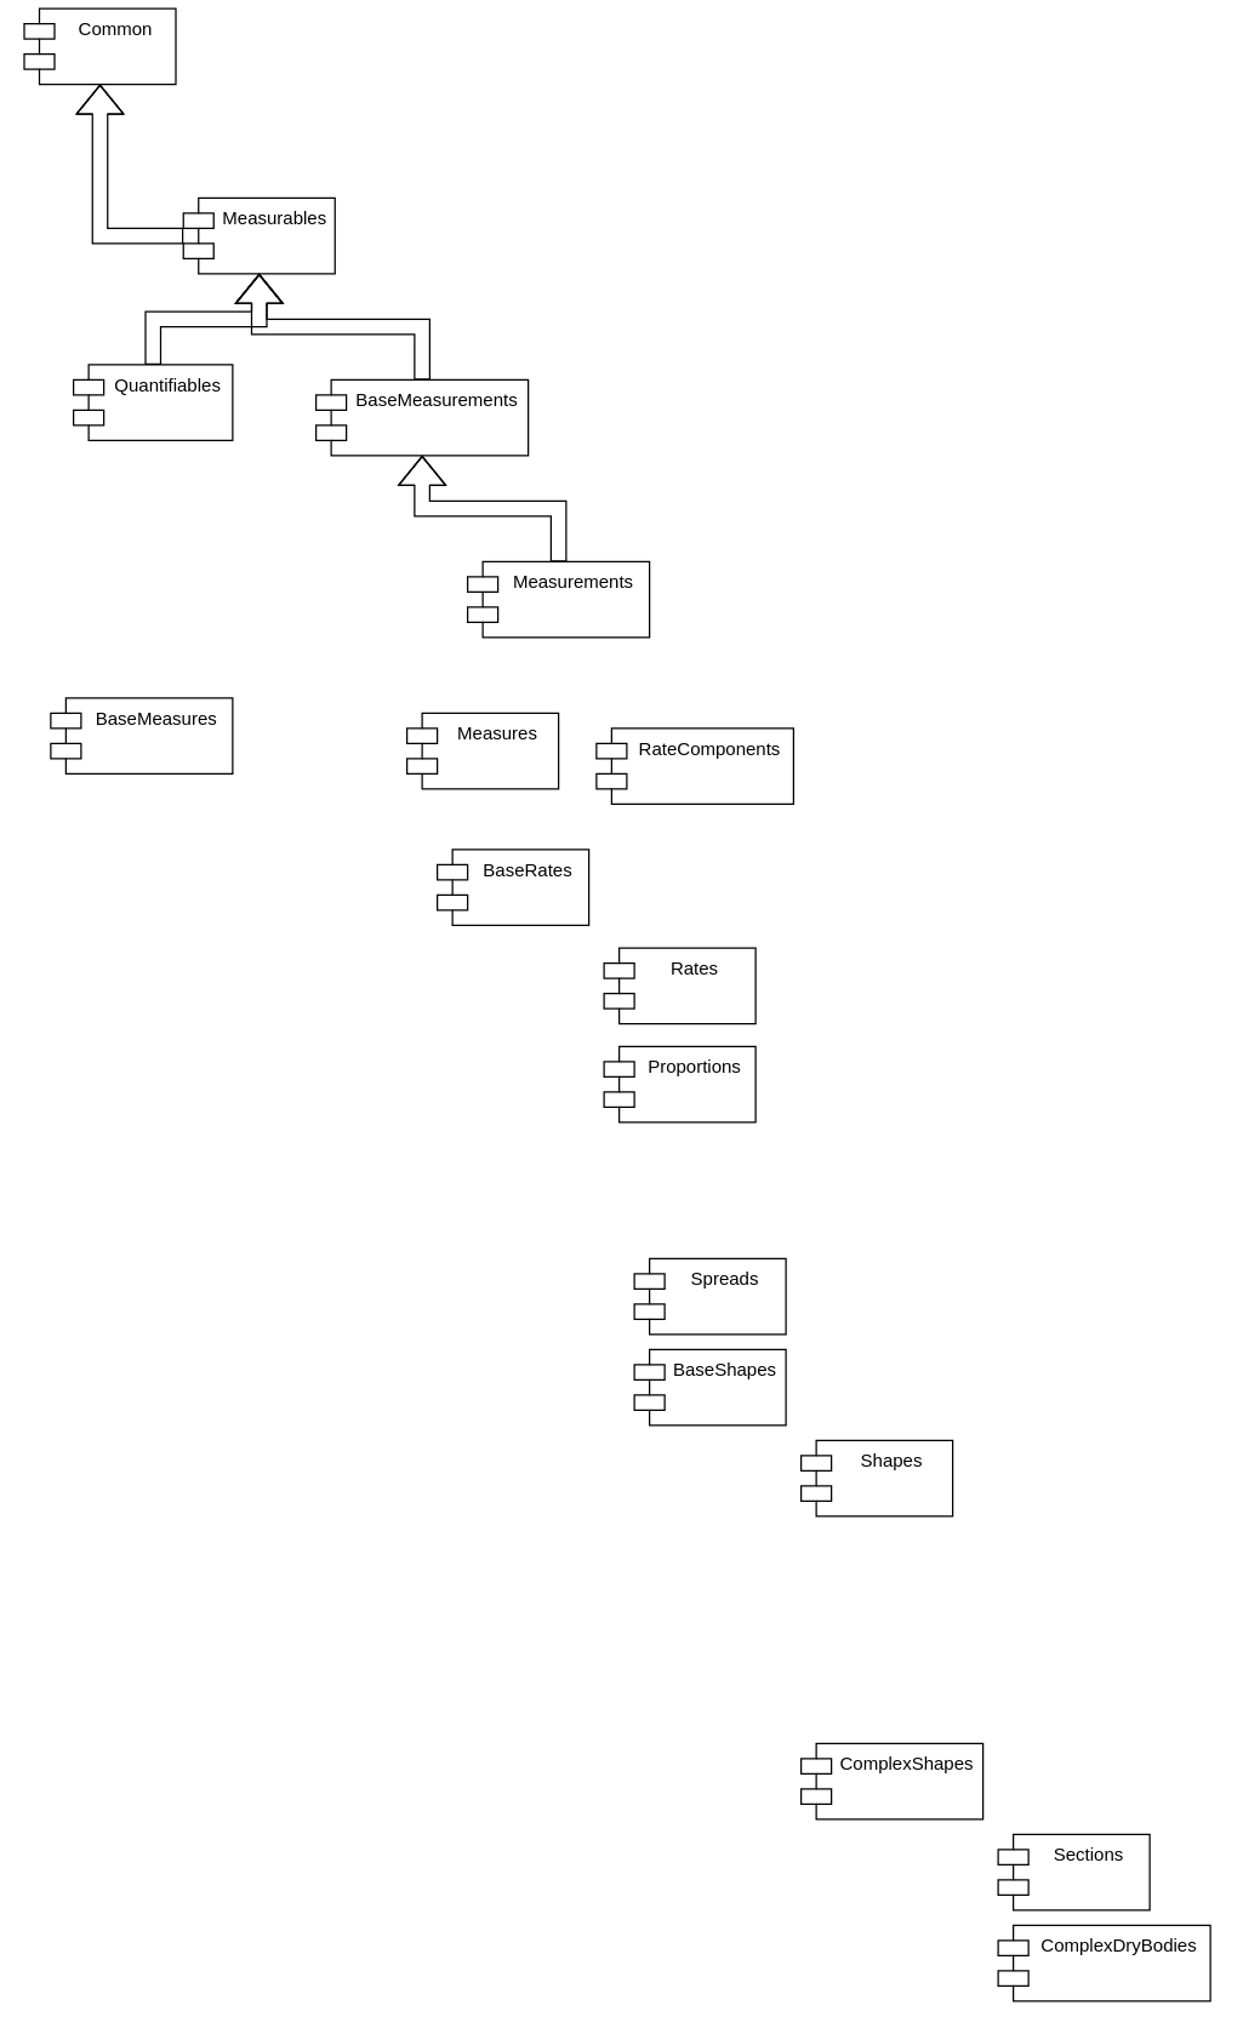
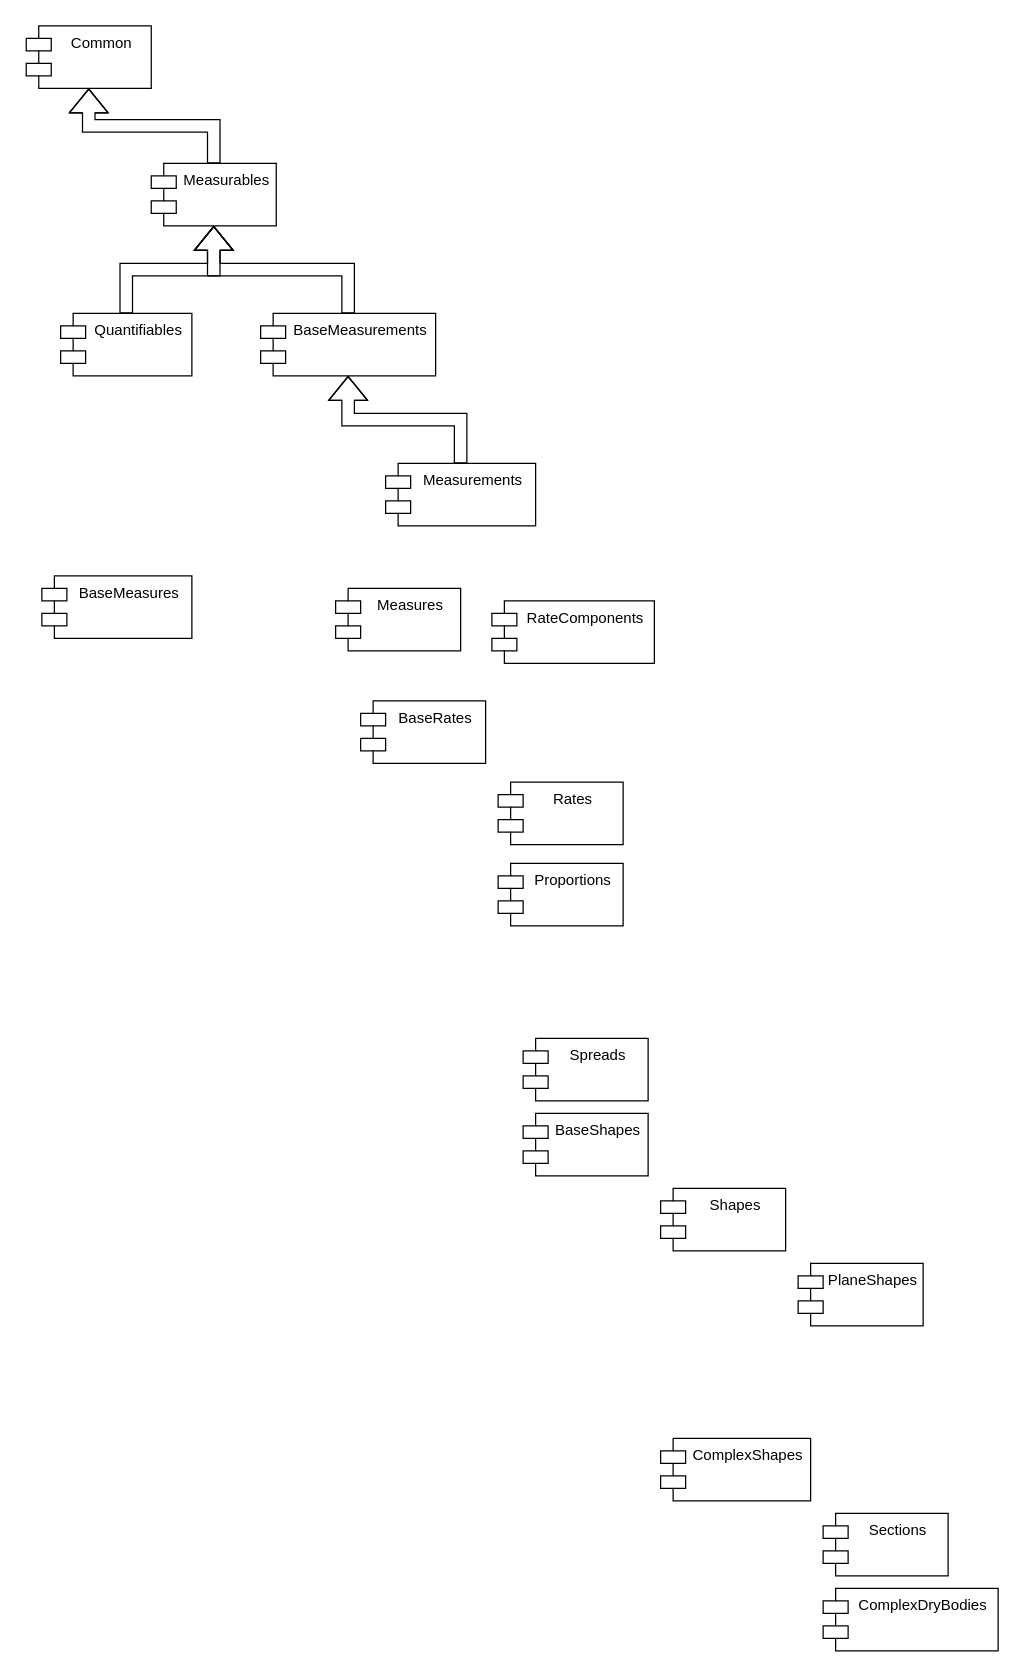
  <mxCell id="0" />
  <mxCell id="1" parent="0" />
- <mxCell id="2" value="Common" style="shape=module;align=left;spacingLeft=20;align=center;verticalAlign=top;whiteSpace=wrap;html=1;" vertex="1" parent="1"><mxGeometry x="15.5" y="5" width="100" height="50" as="geometry" /></mxCell>
+ <mxCell id="2" value="Common" style="shape=module;align=left;spacingLeft=20;align=center;verticalAlign=top;whiteSpace=wrap;html=1;" vertex="1" parent="1"><mxGeometry x="20.5" width="100" height="50" as="geometry" y="20" /></mxCell>
  <mxCell id="3" value="" style="edgeStyle=orthogonalEdgeStyle;rounded=0;orthogonalLoop=1;jettySize=auto;html=1;shape=flexArrow;elbow=vertical;" edge="1" parent="1" source="4" target="2"><mxGeometry relative="1" as="geometry" /></mxCell>
  <mxCell id="4" value="Measurables" style="shape=module;align=left;spacingLeft=20;align=center;verticalAlign=top;whiteSpace=wrap;html=1;" vertex="1" parent="1"><mxGeometry x="120.5" y="130" width="100" height="50" as="geometry" /></mxCell>
  <mxCell id="5" value="" style="edgeStyle=orthogonalEdgeStyle;rounded=0;orthogonalLoop=1;jettySize=auto;html=1;shape=flexArrow;" edge="1" parent="1" source="6" target="4"><mxGeometry relative="1" as="geometry" /></mxCell>
  <mxCell id="6" value="BaseMeasurements" style="shape=module;align=left;spacingLeft=20;align=center;verticalAlign=top;whiteSpace=wrap;html=1;" vertex="1" parent="1"><mxGeometry x="208" y="250" width="140" height="50" as="geometry" /></mxCell>
  <mxCell id="7" value="" style="edgeStyle=orthogonalEdgeStyle;rounded=0;orthogonalLoop=1;jettySize=auto;html=1;shape=flexArrow;" edge="1" parent="1" source="8" target="4"><mxGeometry relative="1" as="geometry" /></mxCell>
- <mxCell id="8" value="Quantifiables" style="shape=module;align=left;spacingLeft=20;align=center;verticalAlign=top;whiteSpace=wrap;html=1;" vertex="1" parent="1"><mxGeometry x="48" y="240" width="105" height="50" as="geometry" /></mxCell>
+ <mxCell id="8" value="Quantifiables" style="shape=module;align=left;spacingLeft=20;align=center;verticalAlign=top;whiteSpace=wrap;html=1;" vertex="1" parent="1"><mxGeometry x="48" y="250" width="105" height="50" as="geometry" /></mxCell>
  <mxCell id="9" value="BaseMeasures" style="shape=module;align=left;spacingLeft=20;align=center;verticalAlign=top;whiteSpace=wrap;html=1;" vertex="1" parent="1"><mxGeometry x="33" y="460" width="120" height="50" as="geometry" /></mxCell>
  <mxCell id="10" value="BaseRates" style="shape=module;align=left;spacingLeft=20;align=center;verticalAlign=top;whiteSpace=wrap;html=1;" vertex="1" parent="1"><mxGeometry x="288" y="560" width="100" height="50" as="geometry" /></mxCell>
  <mxCell id="11" value="BaseShapes" style="shape=module;align=left;spacingLeft=20;align=center;verticalAlign=top;whiteSpace=wrap;html=1;" vertex="1" parent="1"><mxGeometry x="418" y="890" width="100" height="50" as="geometry" /></mxCell>
  <mxCell id="12" value="Measures" style="shape=module;align=left;spacingLeft=20;align=center;verticalAlign=top;whiteSpace=wrap;html=1;" vertex="1" parent="1"><mxGeometry x="268" y="470" width="100" height="50" as="geometry" /></mxCell>
  <mxCell id="13" value="RateComponents" style="shape=module;align=left;spacingLeft=20;align=center;verticalAlign=top;whiteSpace=wrap;html=1;" vertex="1" parent="1"><mxGeometry x="393" y="480" width="130" height="50" as="geometry" /></mxCell>
  <mxCell id="14" value="" style="edgeStyle=orthogonalEdgeStyle;rounded=0;orthogonalLoop=1;jettySize=auto;html=1;shape=flexArrow;" edge="1" parent="1" source="15" target="6"><mxGeometry relative="1" as="geometry" /></mxCell>
  <mxCell id="15" value="Measurements" style="shape=module;align=left;spacingLeft=20;align=center;verticalAlign=top;whiteSpace=wrap;html=1;" vertex="1" parent="1"><mxGeometry x="308" y="370" width="120" height="50" as="geometry" /></mxCell>
  <mxCell id="16" value="Shapes" style="shape=module;align=left;spacingLeft=20;align=center;verticalAlign=top;whiteSpace=wrap;html=1;" vertex="1" parent="1"><mxGeometry x="528" y="950" width="100" height="50" as="geometry" /></mxCell>
  <mxCell id="17" value="Spreads" style="shape=module;align=left;spacingLeft=20;align=center;verticalAlign=top;whiteSpace=wrap;html=1;" vertex="1" parent="1"><mxGeometry x="418" y="830" width="100" height="50" as="geometry" /></mxCell>
  <mxCell id="18" value="ComplexShapes" style="shape=module;align=left;spacingLeft=20;align=center;verticalAlign=top;whiteSpace=wrap;html=1;" vertex="1" parent="1"><mxGeometry x="528" y="1150" width="120" height="50" as="geometry" /></mxCell>
+ <mxCell id="19" value="PlaneShapes" style="shape=module;align=left;spacingLeft=20;align=center;verticalAlign=top;whiteSpace=wrap;html=1;" vertex="1" parent="1"><mxGeometry x="638" y="1010" width="100" height="50" as="geometry" /></mxCell>
  <mxCell id="20" value="Sections" style="shape=module;align=left;spacingLeft=20;align=center;verticalAlign=top;whiteSpace=wrap;html=1;" vertex="1" parent="1"><mxGeometry x="658" y="1210" width="100" height="50" as="geometry" /></mxCell>
  <mxCell id="21" value="ComplexDryBodies" style="shape=module;align=left;spacingLeft=20;align=center;verticalAlign=top;whiteSpace=wrap;html=1;" vertex="1" parent="1"><mxGeometry x="658" y="1270" width="140" height="50" as="geometry" /></mxCell>
  <mxCell id="22" value="Rates" style="shape=module;align=left;spacingLeft=20;align=center;verticalAlign=top;whiteSpace=wrap;html=1;" vertex="1" parent="1"><mxGeometry x="398" y="625" width="100" height="50" as="geometry" /></mxCell>
  <mxCell id="23" value="Proportions" style="shape=module;align=left;spacingLeft=20;align=center;verticalAlign=top;whiteSpace=wrap;html=1;" vertex="1" parent="1"><mxGeometry x="398" y="690" width="100" height="50" as="geometry" /></mxCell>
